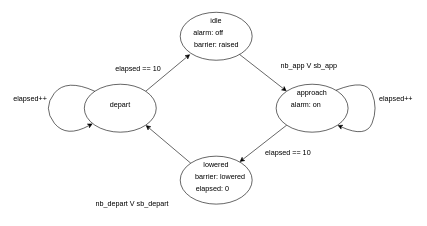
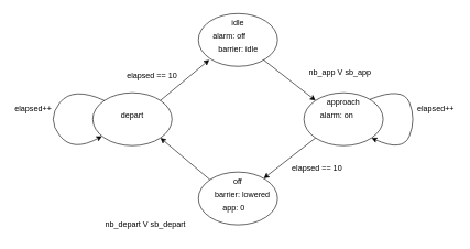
  <mxCell id="0" />
  <mxCell id="1" parent="0" />
  <mxCell id="2" value="" style="ellipse;whiteSpace=wrap;html=1;" vertex="1" parent="1"><mxGeometry x="300" y="20" width="120" height="80" as="geometry" /></mxCell>
  <mxCell id="3" value="" style="ellipse;whiteSpace=wrap;html=1;" vertex="1" parent="1"><mxGeometry x="460" y="140" width="120" height="80" as="geometry" /></mxCell>
  <mxCell id="4" value="" style="ellipse;whiteSpace=wrap;html=1;" vertex="1" parent="1"><mxGeometry x="300" y="260" width="120" height="80" as="geometry" /></mxCell>
  <mxCell id="5" value="" style="ellipse;whiteSpace=wrap;html=1;" vertex="1" parent="1"><mxGeometry x="140" y="140" width="120" height="80" as="geometry" /></mxCell>
  <mxCell id="6" value="idle" style="text;html=1;align=center;verticalAlign=middle;whiteSpace=wrap;rounded=0;" vertex="1" parent="1"><mxGeometry x="330" y="20" width="60" height="30" as="geometry" /></mxCell>
  <mxCell id="7" value="approach" style="text;html=1;align=center;verticalAlign=middle;whiteSpace=wrap;rounded=0;" vertex="1" parent="1"><mxGeometry x="490" y="140" width="60" height="30" as="geometry" /></mxCell>
  <mxCell id="8" value="alarm: on" style="text;html=1;align=center;verticalAlign=middle;whiteSpace=wrap;rounded=0;" vertex="1" parent="1"><mxGeometry x="480" y="160" width="60" height="30" as="geometry" /></mxCell>
  <mxCell id="9" value="" style="curved=1;endArrow=classic;html=1;rounded=0;entryX=1;entryY=1;entryDx=0;entryDy=0;" edge="1" parent="1" target="3"><mxGeometry width="50" height="50" relative="1" as="geometry"><mxPoint x="560" y="150" as="sourcePoint" /><mxPoint x="610" y="100" as="targetPoint" /><Array as="points"><mxPoint x="610" y="130" /><mxPoint x="630" y="180" /><mxPoint x="610" y="230" /></Array></mxGeometry></mxCell>
  <mxCell id="10" value="elapsed++" style="text;html=1;align=center;verticalAlign=middle;whiteSpace=wrap;rounded=0;" vertex="1" parent="1"><mxGeometry x="630" y="150" width="60" height="30" as="geometry" /></mxCell>
- <mxCell id="11" value="lowered" style="text;html=1;align=center;verticalAlign=middle;whiteSpace=wrap;rounded=0;" vertex="1" parent="1"><mxGeometry x="330" y="260" width="60" height="30" as="geometry" /></mxCell>
+ <mxCell id="11" value="off" style="text;html=1;align=center;verticalAlign=middle;whiteSpace=wrap;rounded=0;" vertex="1" parent="1"><mxGeometry x="330" y="260" width="60" height="30" as="geometry" /></mxCell>
  <mxCell id="12" value="barrier: lowered" style="text;html=1;align=center;verticalAlign=middle;whiteSpace=wrap;rounded=0;" vertex="1" parent="1"><mxGeometry x="316.5" y="280" width="100" height="30" as="geometry" /></mxCell>
  <mxCell id="13" value="depart" style="text;html=1;align=center;verticalAlign=middle;whiteSpace=wrap;rounded=0;" vertex="1" parent="1"><mxGeometry x="170" y="160" width="60" height="30" as="geometry" /></mxCell>
  <mxCell id="14" value="alarm: off" style="text;html=1;align=center;verticalAlign=middle;whiteSpace=wrap;rounded=0;" vertex="1" parent="1"><mxGeometry x="316.5" y="40" width="60" height="30" as="geometry" /></mxCell>
- <mxCell id="15" value="barrier: raised" style="text;html=1;align=center;verticalAlign=middle;whiteSpace=wrap;rounded=0;" vertex="1" parent="1"><mxGeometry x="316.5" y="60" width="87" height="30" as="geometry" /></mxCell>
+ <mxCell id="15" value="barrier: idle" style="text;html=1;align=center;verticalAlign=middle;whiteSpace=wrap;rounded=0;" vertex="1" parent="1"><mxGeometry x="316.5" y="60" width="87" height="30" as="geometry" /></mxCell>
  <mxCell id="16" value="" style="curved=1;endArrow=classic;html=1;rounded=0;exitX=0;exitY=0;exitDx=0;exitDy=0;" edge="1" parent="1" source="5" target="5"><mxGeometry width="50" height="50" relative="1" as="geometry"><mxPoint x="60" y="150" as="sourcePoint" /><mxPoint x="62" y="208" as="targetPoint" /><Array as="points"><mxPoint x="110" y="130" /><mxPoint x="70" y="180" /><mxPoint x="110" y="230" /></Array></mxGeometry></mxCell>
  <mxCell id="17" value="elapsed++" style="text;html=1;align=center;verticalAlign=middle;whiteSpace=wrap;rounded=0;" vertex="1" parent="1"><mxGeometry x="20" y="150" width="60" height="30" as="geometry" /></mxCell>
- <mxCell id="18" value="elapsed: 0" style="text;html=1;align=center;verticalAlign=middle;whiteSpace=wrap;rounded=0;" vertex="1" parent="1"><mxGeometry x="303.5" y="300" width="100" height="30" as="geometry" /></mxCell>
+ <mxCell id="18" value="app: 0" style="text;html=1;align=center;verticalAlign=middle;whiteSpace=wrap;rounded=0;" vertex="1" parent="1"><mxGeometry x="303.5" y="300" width="100" height="30" as="geometry" /></mxCell>
  <mxCell id="19" value="" style="endArrow=classic;html=1;rounded=0;entryX=0;entryY=0;entryDx=0;entryDy=0;" edge="1" parent="1" source="2" target="3"><mxGeometry width="50" height="50" relative="1" as="geometry"><mxPoint x="340" y="540" as="sourcePoint" /><mxPoint x="390" y="490" as="targetPoint" /></mxGeometry></mxCell>
  <mxCell id="20" value="nb_app V sb_app" style="text;html=1;align=center;verticalAlign=middle;whiteSpace=wrap;rounded=0;" vertex="1" parent="1"><mxGeometry x="455" y="95" width="120" height="30" as="geometry" /></mxCell>
  <mxCell id="21" value="" style="endArrow=classic;html=1;rounded=0;exitX=0;exitY=1;exitDx=0;exitDy=0;" edge="1" parent="1" source="3" target="4"><mxGeometry width="50" height="50" relative="1" as="geometry"><mxPoint x="340" y="540" as="sourcePoint" /><mxPoint x="390" y="490" as="targetPoint" /></mxGeometry></mxCell>
  <mxCell id="22" value="elapsed == 10" style="text;html=1;align=center;verticalAlign=middle;whiteSpace=wrap;rounded=0;" vertex="1" parent="1"><mxGeometry x="430" y="240" width="100" height="30" as="geometry" /></mxCell>
  <mxCell id="23" value="nb_depart V sb_depart" style="text;html=1;align=center;verticalAlign=middle;whiteSpace=wrap;rounded=0;" vertex="1" parent="1"><mxGeometry x="150" y="325" width="140" height="30" as="geometry" /></mxCell>
  <mxCell id="24" value="" style="endArrow=classic;html=1;rounded=0;exitX=0;exitY=0;exitDx=0;exitDy=0;entryX=1;entryY=1;entryDx=0;entryDy=0;" edge="1" parent="1" source="4" target="5"><mxGeometry width="50" height="50" relative="1" as="geometry"><mxPoint x="340" y="540" as="sourcePoint" /><mxPoint x="390" y="490" as="targetPoint" /></mxGeometry></mxCell>
  <mxCell id="25" value="" style="endArrow=classic;html=1;rounded=0;exitX=1;exitY=0;exitDx=0;exitDy=0;entryX=0;entryY=1;entryDx=0;entryDy=0;" edge="1" parent="1" source="5" target="15"><mxGeometry width="50" height="50" relative="1" as="geometry"><mxPoint x="340" y="540" as="sourcePoint" /><mxPoint x="390" y="490" as="targetPoint" /></mxGeometry></mxCell>
  <mxCell id="26" value="elapsed == 10" style="text;html=1;align=center;verticalAlign=middle;whiteSpace=wrap;rounded=0;" vertex="1" parent="1"><mxGeometry x="180" y="100" width="100" height="30" as="geometry" /></mxCell>
